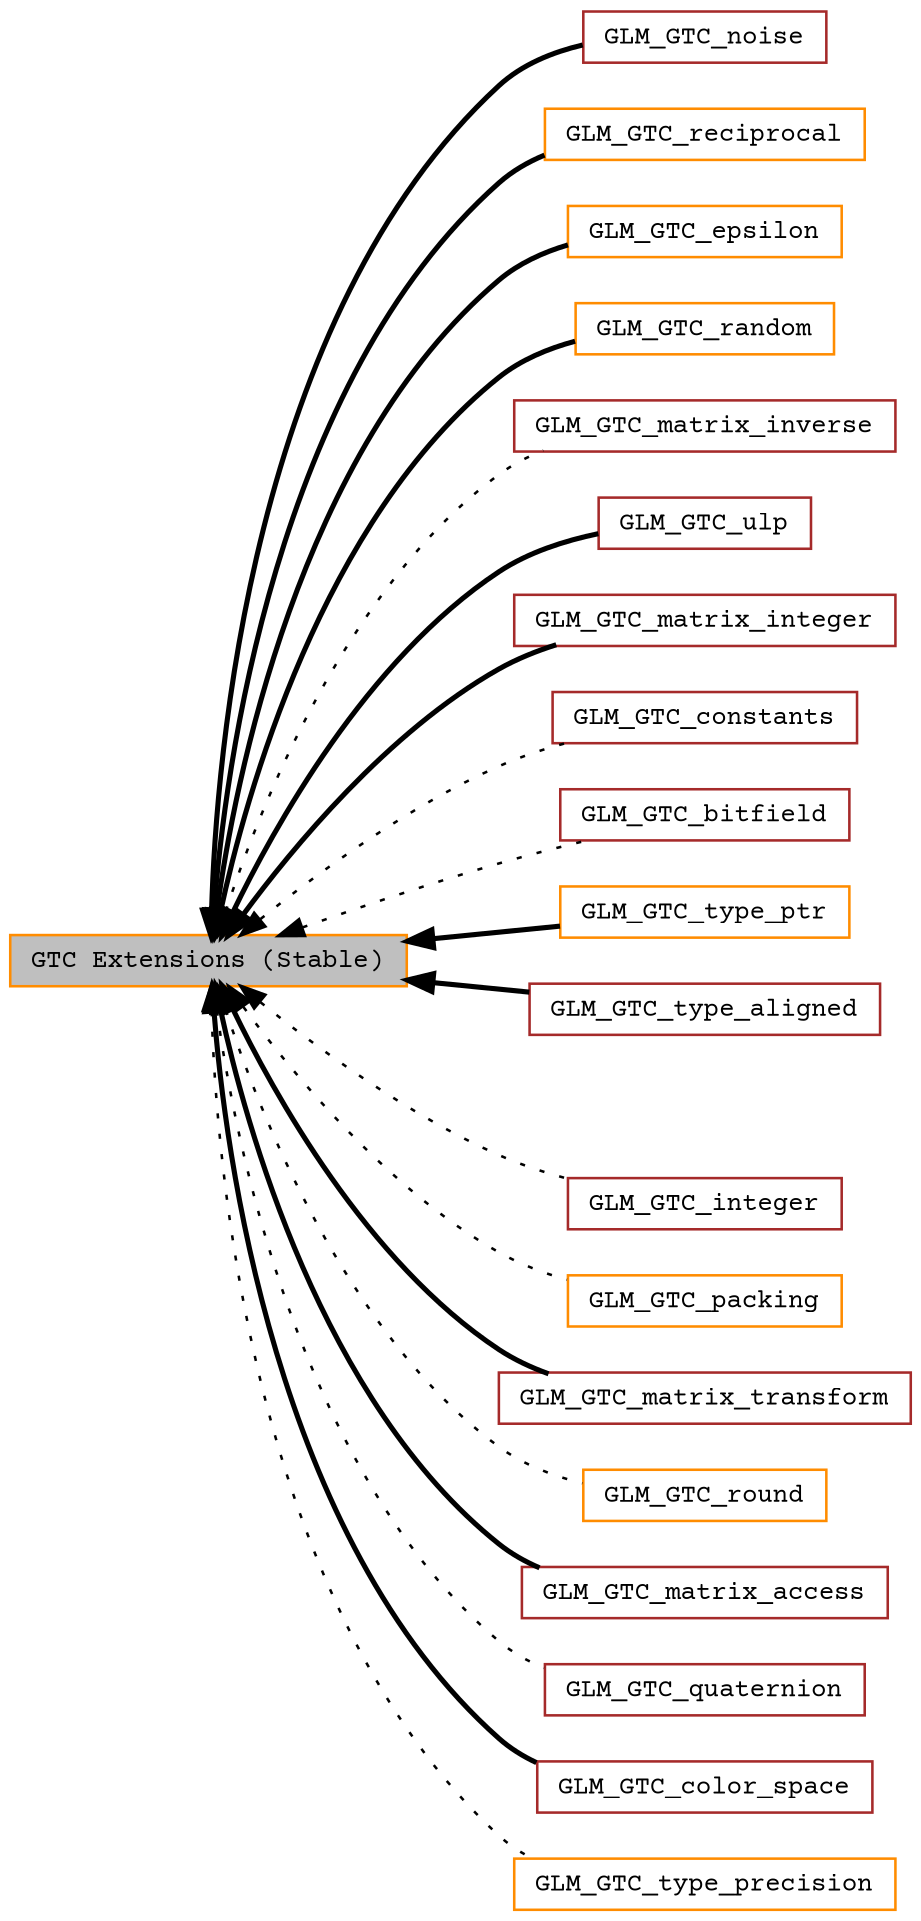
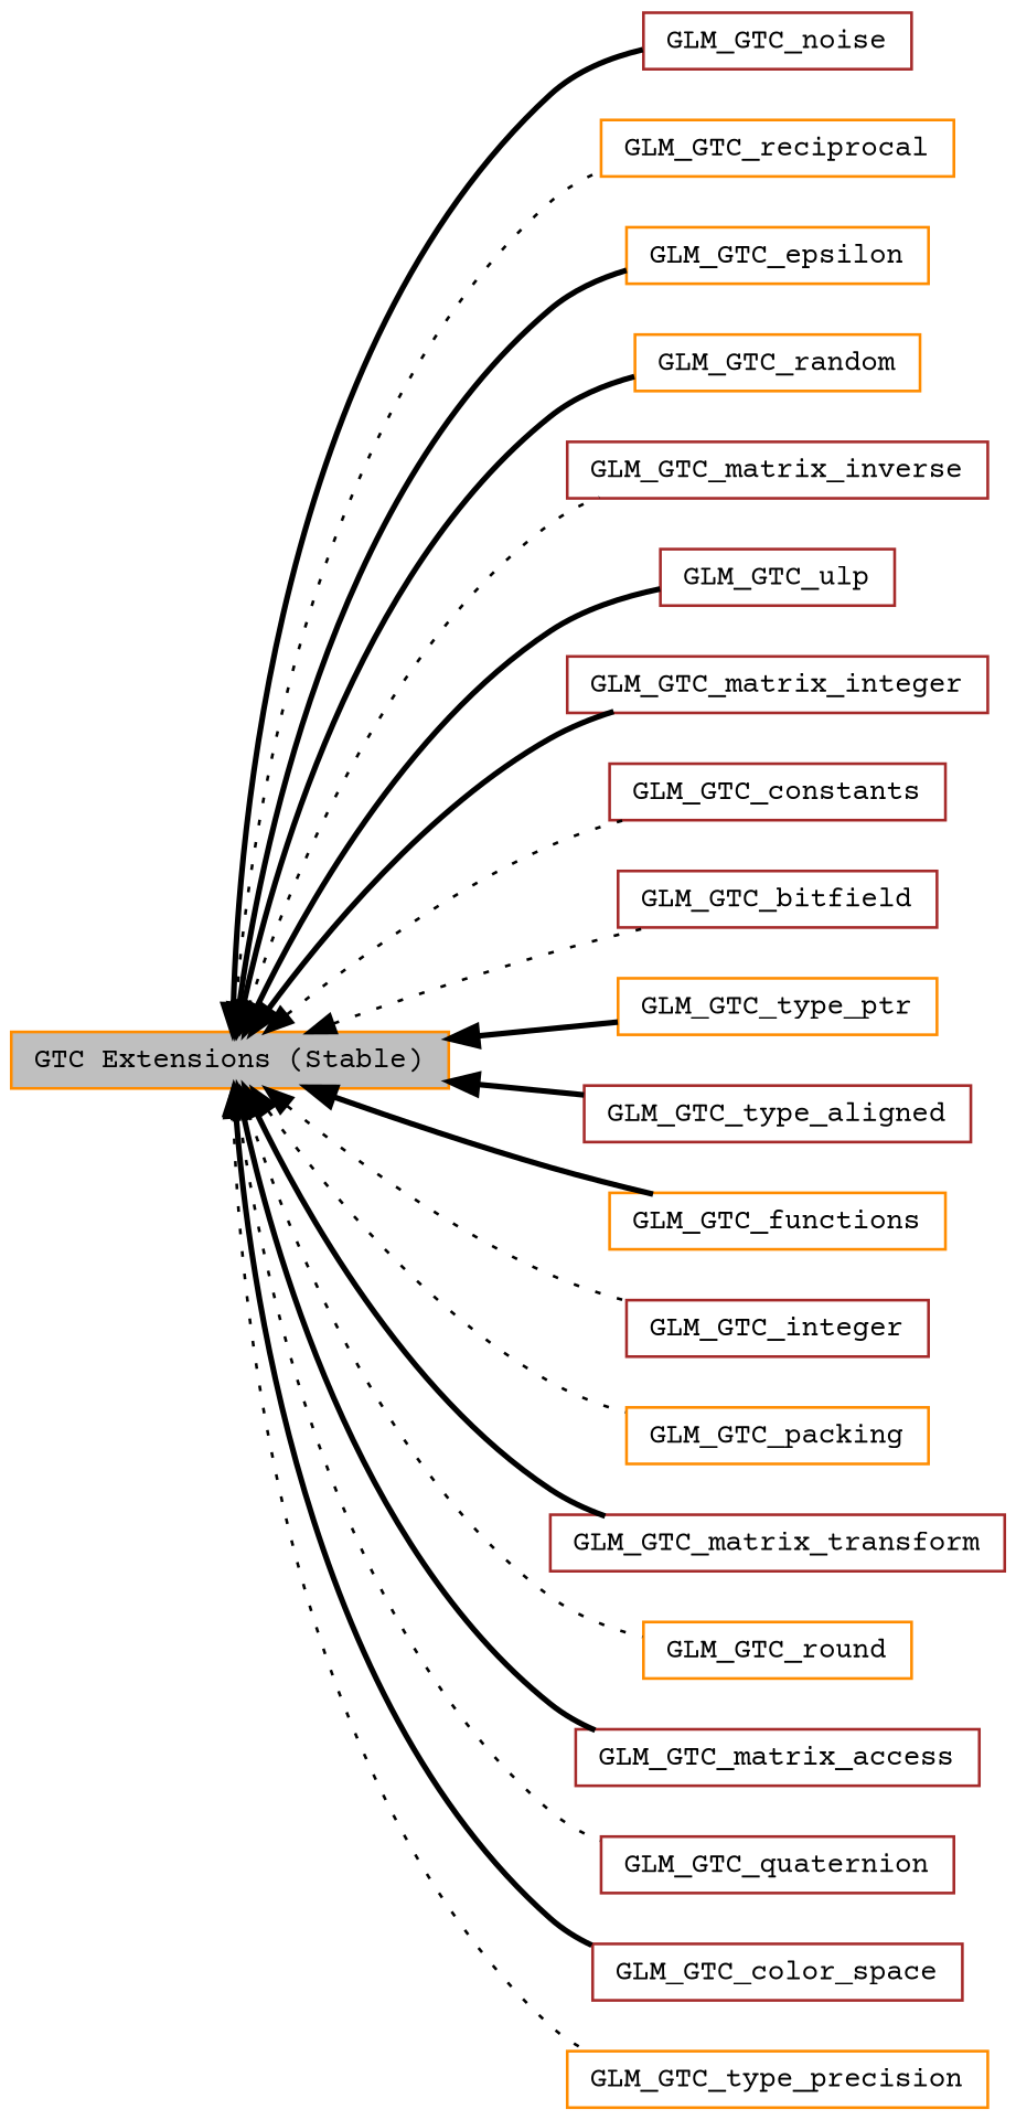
  digraph {
    fontname="Courier Prime"
    rankdir=LR
    node [color=brown fillcolor=white fontname="Courier Prime" fontsize=10 shape=record style=filled]
    edge [dir=back fontname="Courier Prime" fontsize=10 labelfontname=Helvetica labelfontsize=10 shape=plaintext style=bold]
    n1 [height=0.2 label=GLM_GTC_noise width=0.4]
    n2 [color=darkorange fillcolor=grey75 fontcolor=black height=0.2 label="GTC Extensions (Stable)" width=0.4]
    n3 [color=darkorange height=0.2 label=GLM_GTC_reciprocal width=0.4]
    n4 [color=darkorange height=0.2 label=GLM_GTC_epsilon width=0.4]
    n5 [color=darkorange height=0.2 label=GLM_GTC_random width=0.4]
    n6 [height=0.2 label=GLM_GTC_matrix_inverse width=0.4]
    n7 [height=0.2 label=GLM_GTC_ulp width=0.4]
    n8 [height=0.2 label=GLM_GTC_matrix_integer width=0.4]
    n9 [height=0.2 label=GLM_GTC_constants width=0.4]
    n10 [height=0.2 label=GLM_GTC_bitfield width=0.4]
    n11 [color=darkorange height=0.2 label=GLM_GTC_type_ptr width=0.4]
    n12 [height=0.2 label=GLM_GTC_type_aligned width=0.4]
+   n13 [color=darkorange height=0.2 label=GLM_GTC_functions width=0.4]
    n14 [height=0.2 label=GLM_GTC_integer width=0.4]
    n15 [color=darkorange height=0.2 label=GLM_GTC_packing width=0.4]
    n16 [height=0.2 label=GLM_GTC_matrix_transform width=0.4]
    n17 [color=darkorange height=0.2 label=GLM_GTC_round width=0.4]
    n18 [height=0.2 label=GLM_GTC_matrix_access width=0.4]
    n19 [height=0.2 label=GLM_GTC_quaternion width=0.4]
    n20 [height=0.2 label=GLM_GTC_color_space width=0.4]
    n21 [color=darkorange height=0.2 label=GLM_GTC_type_precision width=0.4]
    n2 -> n1
-   n2 -> n3
+   n2 -> n3 [style=dotted]
    n2 -> n4
    n2 -> n5
    n2 -> n6 [style=dotted]
    n2 -> n7
    n2 -> n8
    n2 -> n9 [style=dotted]
    n2 -> n10 [style=dotted]
    n2 -> n11
    n2 -> n12
+   n2 -> n13
    n2 -> n14 [style=dotted]
    n2 -> n15 [style=dotted]
    n2 -> n16
    n2 -> n17 [style=dotted]
    n2 -> n18
    n2 -> n19 [style=dotted]
    n2 -> n20
    n2 -> n21 [style=dotted]
  }
